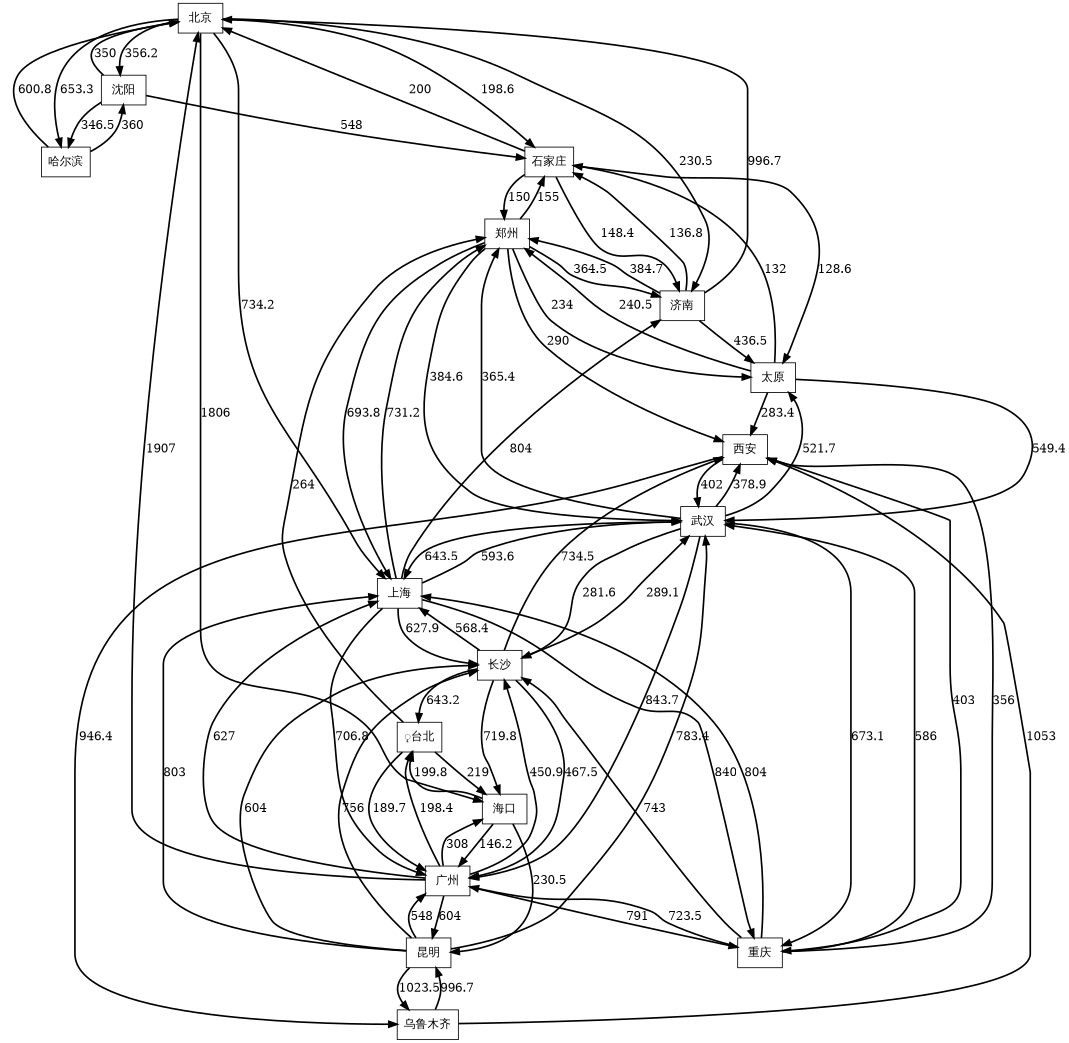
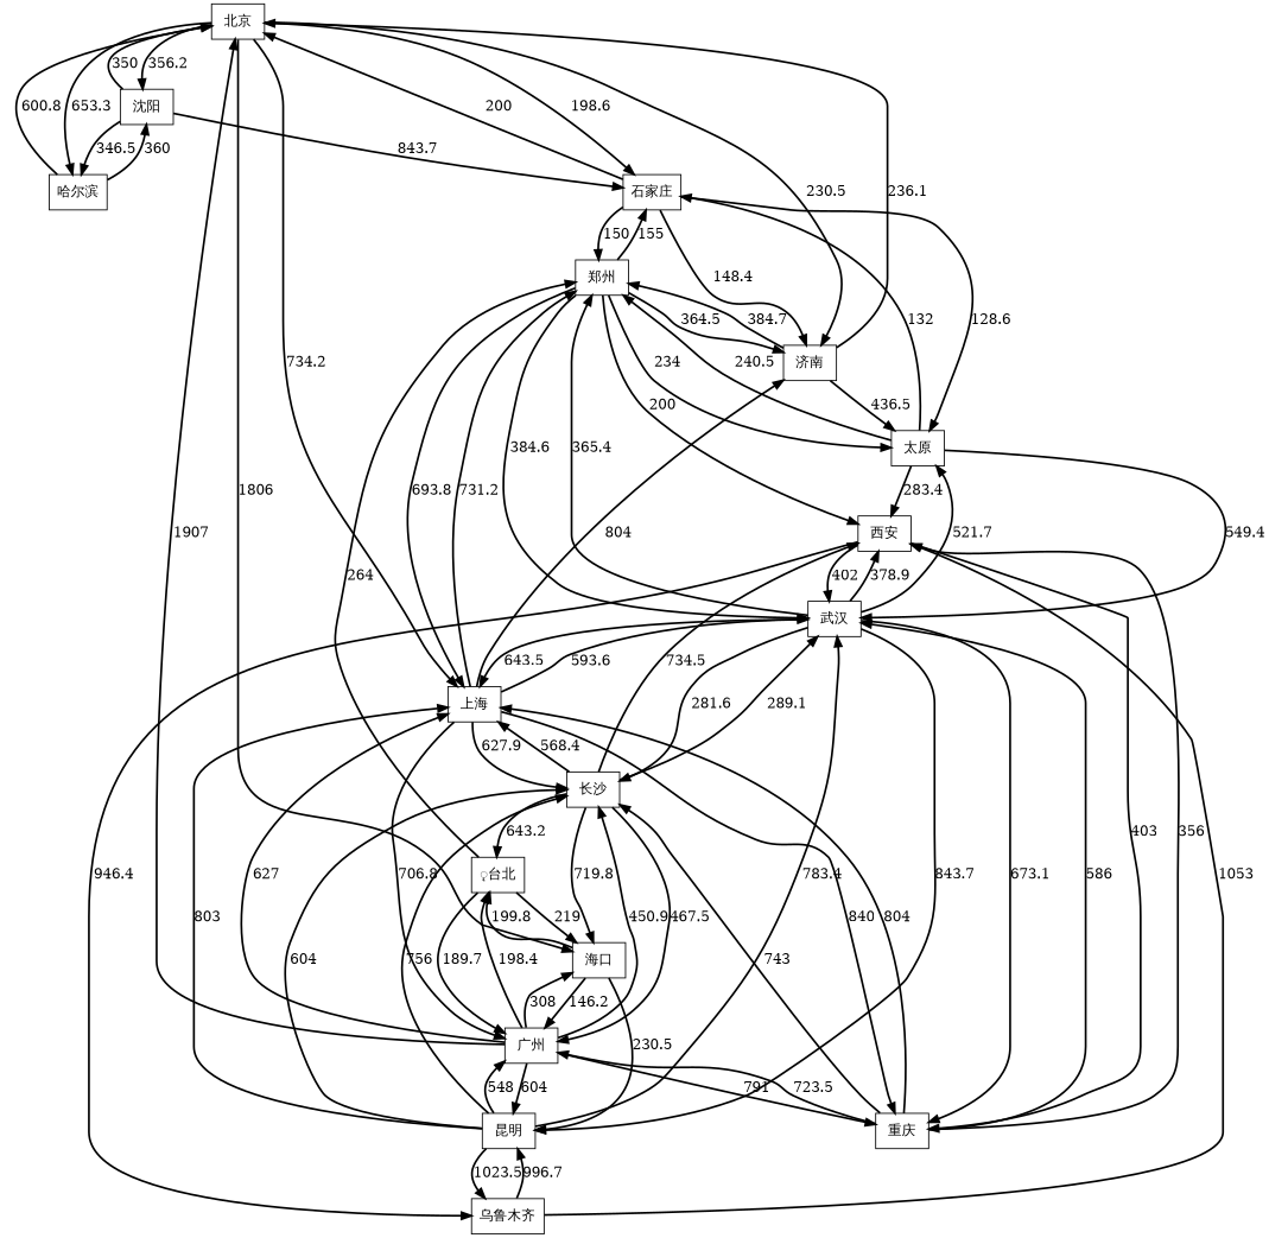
  digraph {
    autosize=false
    node [fontname=FangSong shape=box]
    edge [style=bold]
    "北京"
    "沈阳"
    "哈尔滨"
    "济南"
    "石家庄"
    "上海"
    "海口"
    "太原"
    "郑州"
    "广州"
    "武汉"
    "重庆"
    "长沙"
    "昆明"
    "̨台北"
    "西安"
    "乌鲁木齐"
    "北京" -> "沈阳" [label=356.2]
    "北京" -> "哈尔滨" [label=653.3]
    "北京" -> "济南" [label=230.5]
    "北京" -> "石家庄" [label=198.6]
    "北京" -> "上海" [label=734.2]
    "北京" -> "海口" [label=1806]
    "沈阳" -> "北京" [label=350]
    "沈阳" -> "哈尔滨" [label=346.5]
-   "沈阳" -> "石家庄" [label=548]
+   "沈阳" -> "石家庄" [label=843.7]
    "哈尔滨" -> "北京" [label=600.8]
    "哈尔滨" -> "沈阳" [label=360]
-   "济南" -> "北京" [label=996.7]
-   "济南" -> "石家庄" [label=136.8]
+   "济南" -> "北京" [label=236.1]
    "济南" -> "太原" [label=436.5]
    "济南" -> "郑州" [label=384.7]
    "石家庄" -> "北京" [label=200]
    "石家庄" -> "济南" [label=148.4]
    "石家庄" -> "太原" [label=128.6]
    "石家庄" -> "郑州" [label=150]
    "上海" -> "济南" [label=804]
    "上海" -> "郑州" [label=731.2]
    "上海" -> "广州" [label=706.8]
    "上海" -> "武汉" [label=593.6]
    "上海" -> "重庆" [label=840]
    "上海" -> "长沙" [label=627.9]
    "海口" -> "广州" [label=146.2]
    "海口" -> "昆明" [label=230.5]
    "海口" -> "̨台北" [label=199.8]
    "太原" -> "石家庄" [label=132]
    "太原" -> "郑州" [label=240.5]
    "太原" -> "武汉" [label=549.4]
    "太原" -> "西安" [label=283.4]
    "郑州" -> "济南" [label=364.5]
    "郑州" -> "石家庄" [label=155]
    "郑州" -> "上海" [label=693.8]
    "郑州" -> "太原" [label=234]
    "郑州" -> "武汉" [label=384.6]
-   "郑州" -> "西安" [label=290]
+   "郑州" -> "西安" [label=200]
    "广州" -> "北京" [label=1907]
    "广州" -> "上海" [label=627]
    "广州" -> "海口" [label=308]
    "广州" -> "重庆" [label=791]
    "广州" -> "长沙" [label=450.9]
    "广州" -> "昆明" [label=604]
    "广州" -> "̨台北" [label=198.4]
    "武汉" -> "上海" [label=643.5]
    "武汉" -> "太原" [label=521.7]
    "武汉" -> "郑州" [label=365.4]
    "武汉" -> "重庆" [label=673.1]
    "武汉" -> "长沙" [label=281.6]
-   "武汉" -> "广州" [label=843.7]
+   "武汉" -> "昆明" [label=843.7]
    "武汉" -> "西安" [label=378.9]
    "重庆" -> "上海" [label=804]
    "重庆" -> "广州" [label=723.5]
    "重庆" -> "武汉" [label=586]
    "重庆" -> "长沙" [label=743]
    "重庆" -> "西安" [label=356]
    "长沙" -> "上海" [label=568.4]
    "长沙" -> "海口" [label=719.8]
    "长沙" -> "广州" [label=467.5]
    "长沙" -> "武汉" [label=289.1]
    "长沙" -> "̨台北" [label=643.2]
    "长沙" -> "西安" [label=734.5]
    "昆明" -> "上海" [label=803]
    "昆明" -> "广州" [label=548]
    "昆明" -> "武汉" [label=783.4]
    "昆明" -> "长沙" [label=604]
    "昆明" -> "长沙" [label=756]
    "昆明" -> "乌鲁木齐" [label=1023.5]
    "̨台北" -> "海口" [label=219]
    "̨台北" -> "郑州" [label=264]
    "̨台北" -> "广州" [label=189.7]
    "西安" -> "武汉" [label=402]
    "西安" -> "重庆" [label=403]
    "西安" -> "乌鲁木齐" [label=946.4]
    "乌鲁木齐" -> "昆明" [label=996.7]
    "乌鲁木齐" -> "西安" [label=1053]
  }
